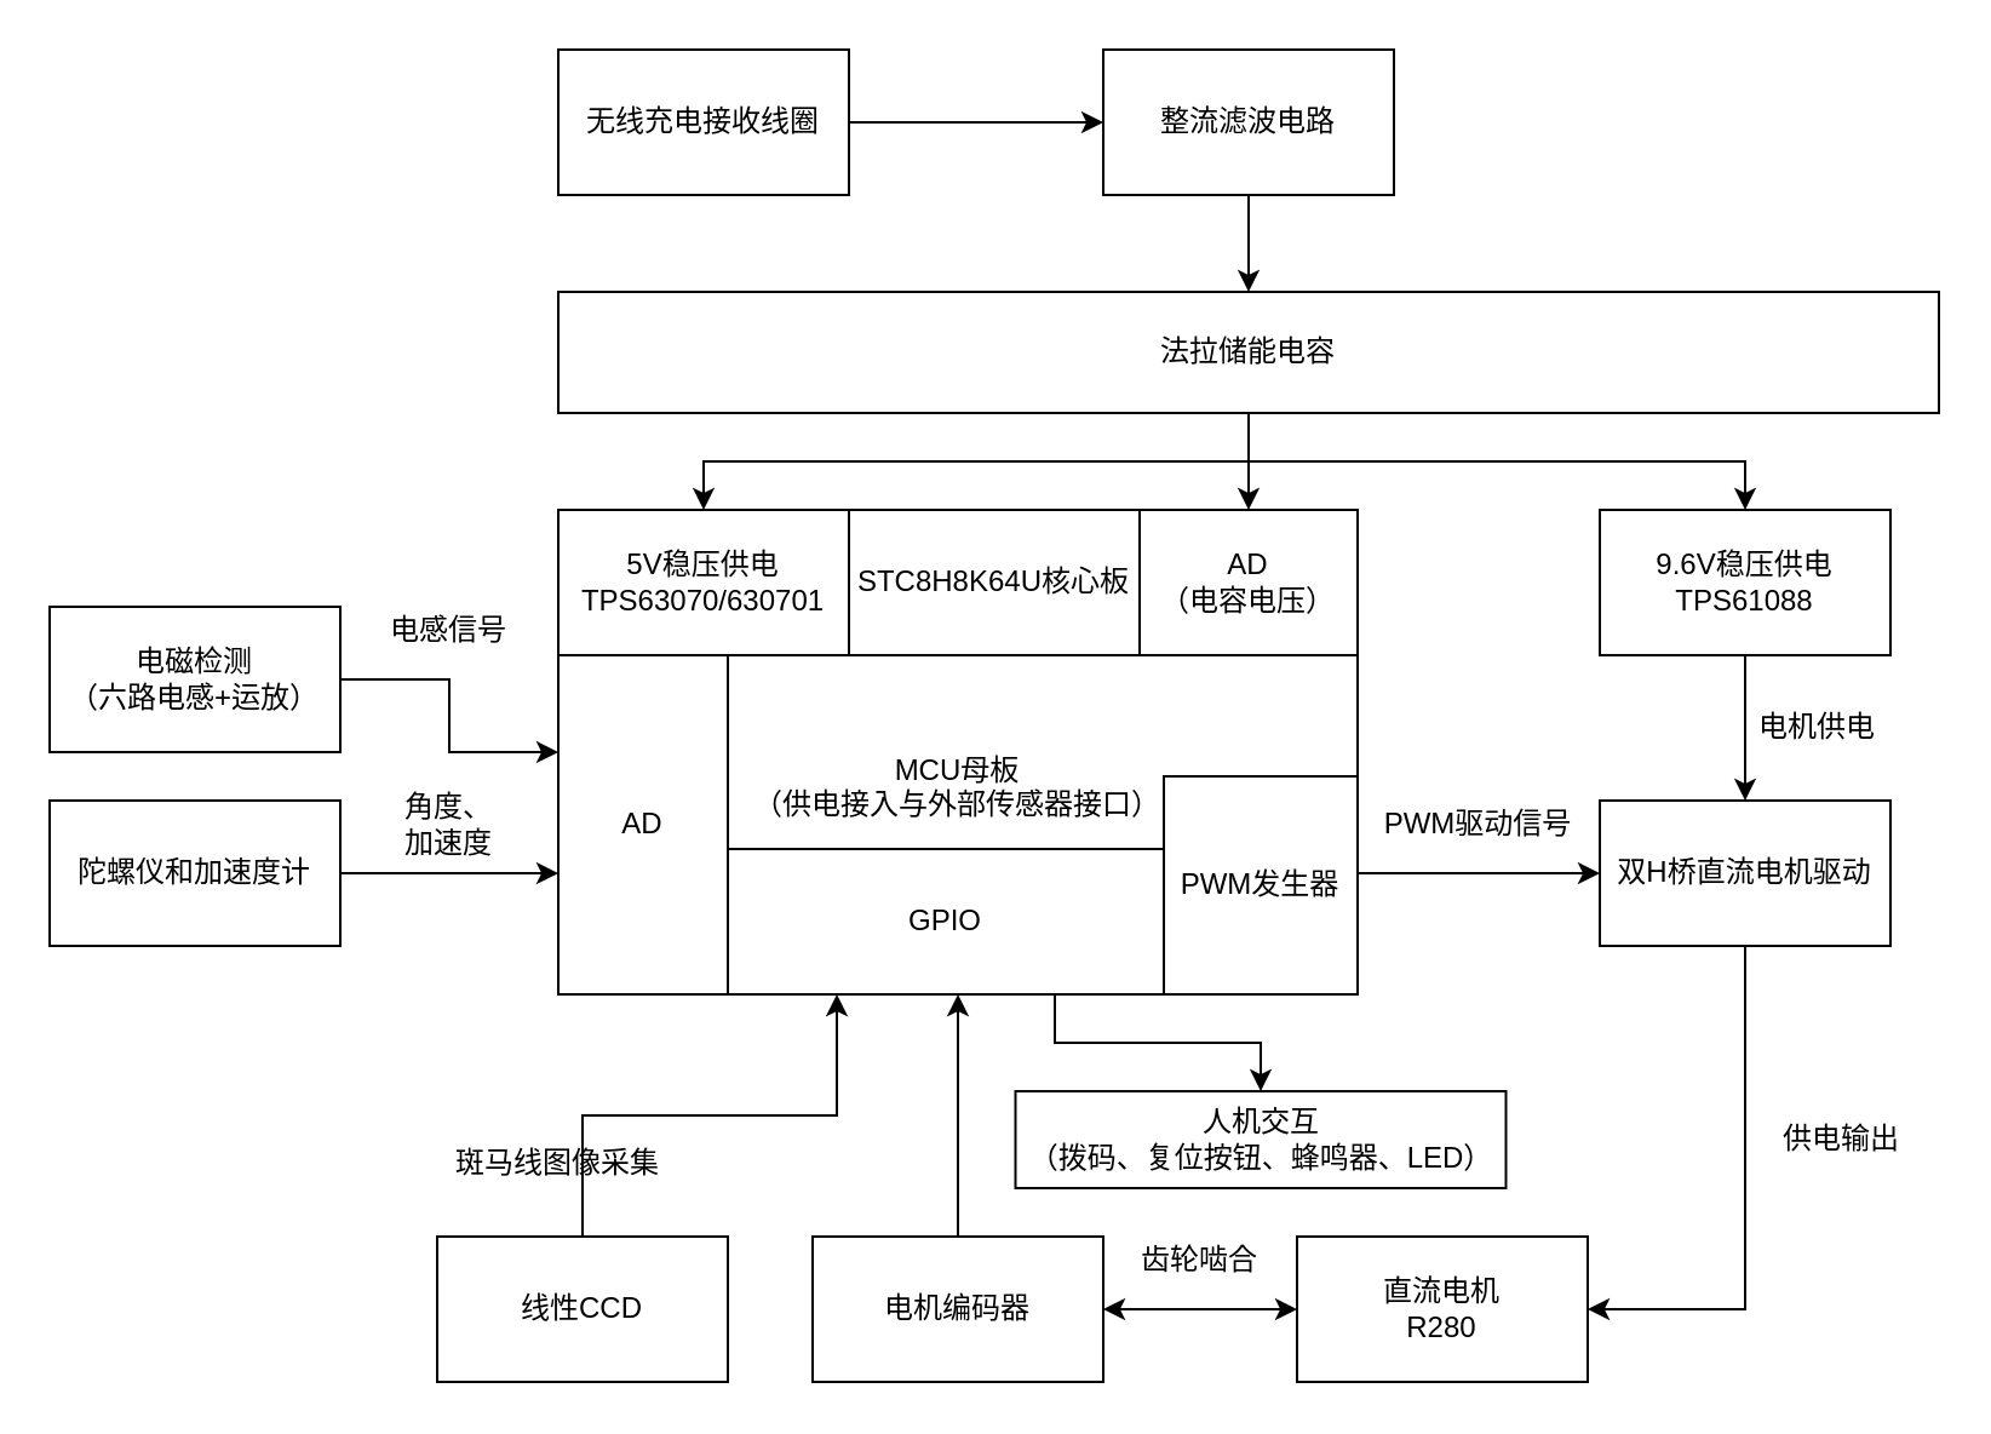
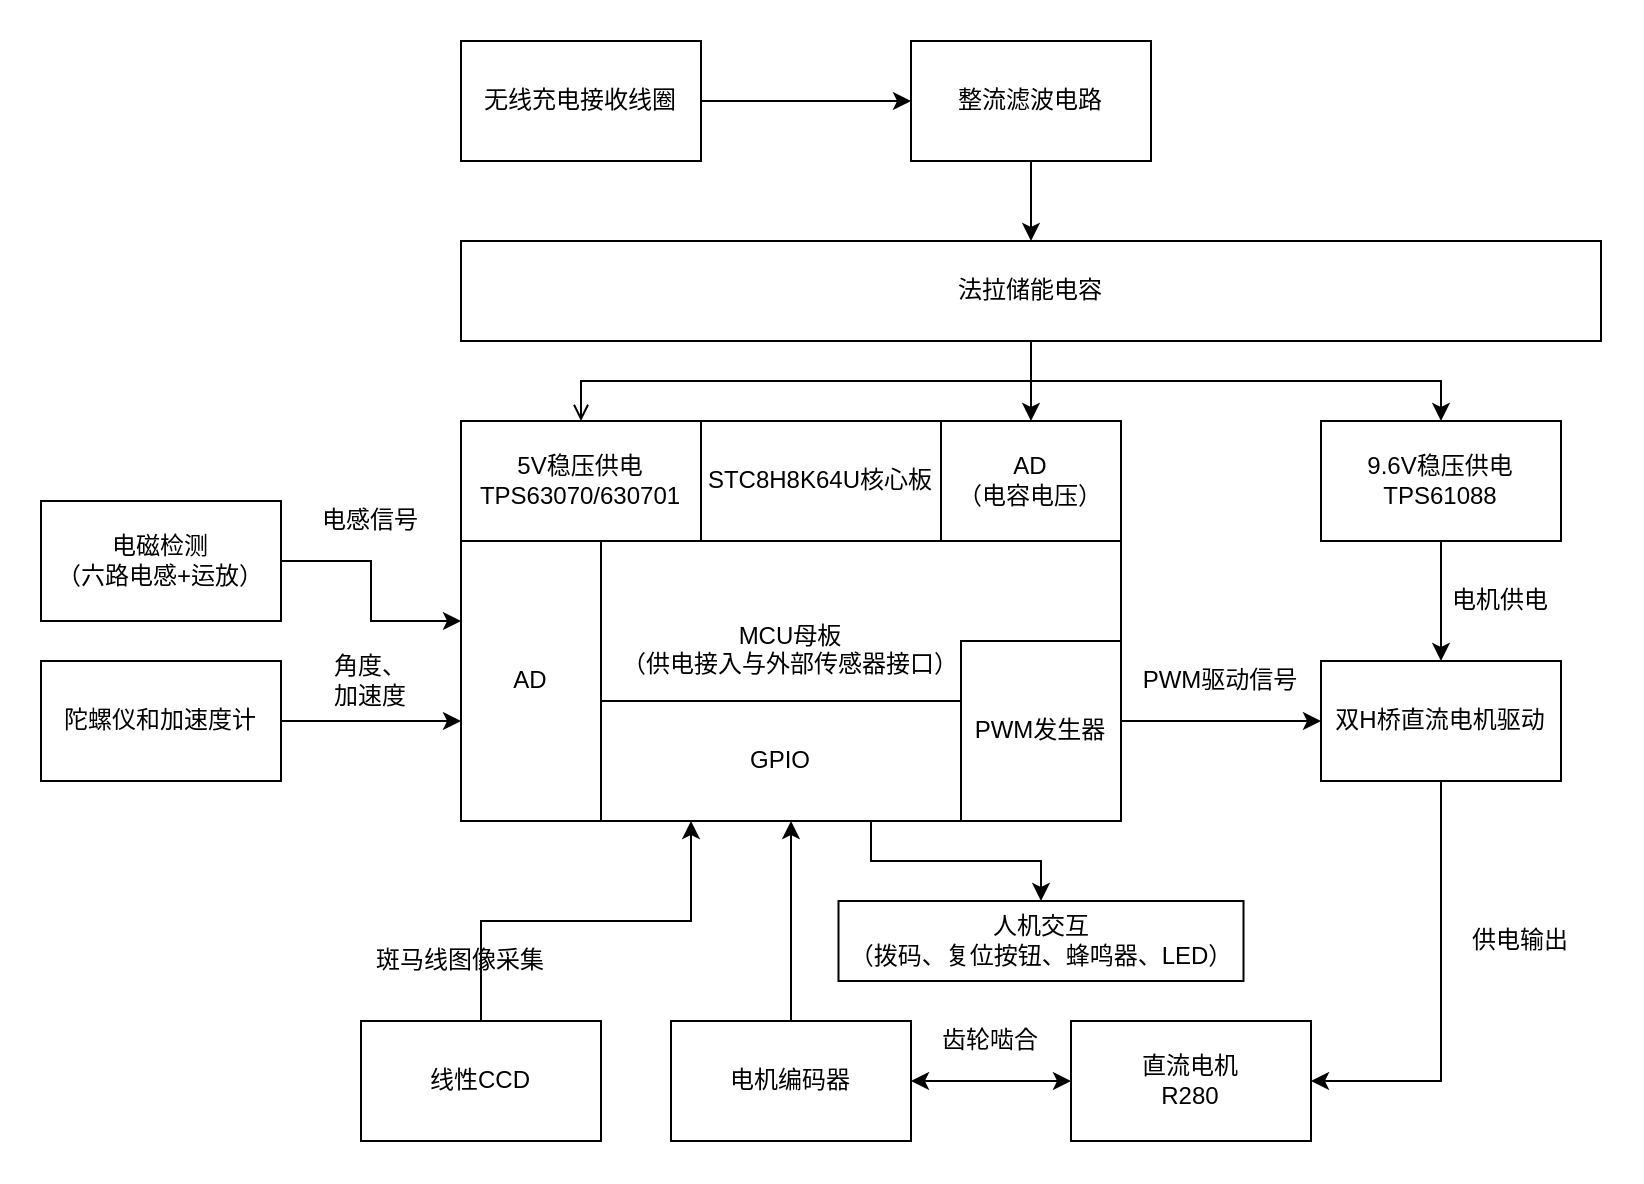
  <mxCell id="0" />
  <mxCell id="1" parent="0" />
  <mxCell id="2" style="edgeStyle=orthogonalEdgeStyle;rounded=0;orthogonalLoop=1;jettySize=auto;html=1;exitX=1;exitY=0.75;exitDx=0;exitDy=0;entryX=0;entryY=0.5;entryDx=0;entryDy=0;" parent="1" source="3" target="5" edge="1"><mxGeometry relative="1" as="geometry" /></mxCell>
  <mxCell id="3" value="&lt;br&gt;&lt;br&gt;MCU母板&lt;br&gt;（供电接入与外部传感器接口）" style="rounded=0;whiteSpace=wrap;html=1;" parent="1" vertex="1"><mxGeometry x="230" y="210" width="330" height="200" as="geometry" /></mxCell>
  <mxCell id="4" style="edgeStyle=orthogonalEdgeStyle;rounded=0;orthogonalLoop=1;jettySize=auto;html=1;entryX=1;entryY=0.5;entryDx=0;entryDy=0;" edge="1" parent="1" source="5" target="20"><mxGeometry relative="1" as="geometry"><mxPoint x="720" y="500" as="targetPoint" /><Array as="points"><mxPoint x="720" y="540" /></Array></mxGeometry></mxCell>
  <mxCell id="5" value="双H桥直流电机驱动" style="rounded=0;whiteSpace=wrap;html=1;" parent="1" vertex="1"><mxGeometry x="660" y="330" width="120" height="60" as="geometry" /></mxCell>
  <mxCell id="6" style="edgeStyle=orthogonalEdgeStyle;rounded=0;orthogonalLoop=1;jettySize=auto;html=1;exitX=1;exitY=0.5;exitDx=0;exitDy=0;entryX=0;entryY=0.5;entryDx=0;entryDy=0;" edge="1" parent="1" source="7" target="3"><mxGeometry relative="1" as="geometry" /></mxCell>
  <mxCell id="7" value="电磁检测&lt;br&gt;（六路电感+运放）" style="rounded=0;whiteSpace=wrap;html=1;" parent="1" vertex="1"><mxGeometry x="20" y="250" width="120" height="60" as="geometry" /></mxCell>
- <mxCell id="8" value="" style="edgeStyle=orthogonalEdgeStyle;rounded=0;orthogonalLoop=1;jettySize=auto;html=1;entryX=0.5;entryY=0;entryDx=0;entryDy=0;" parent="1" source="11" target="12" edge="1"><mxGeometry relative="1" as="geometry"><mxPoint x="455" y="250" as="targetPoint" /></mxGeometry></mxCell>
+ <mxCell id="8" value="" style="edgeStyle=orthogonalEdgeStyle;rounded=0;orthogonalLoop=1;jettySize=auto;html=1;entryX=0.5;entryY=0;entryDx=0;entryDy=0;endArrow=open;" parent="1" source="11" target="12" edge="1"><mxGeometry relative="1" as="geometry"><mxPoint x="455" y="250" as="targetPoint" /></mxGeometry></mxCell>
  <mxCell id="9" style="edgeStyle=orthogonalEdgeStyle;rounded=0;orthogonalLoop=1;jettySize=auto;html=1;exitX=0.5;exitY=1;exitDx=0;exitDy=0;entryX=0.5;entryY=0;entryDx=0;entryDy=0;" edge="1" parent="1" source="11" target="14"><mxGeometry relative="1" as="geometry" /></mxCell>
  <mxCell id="10" style="edgeStyle=orthogonalEdgeStyle;rounded=0;orthogonalLoop=1;jettySize=auto;html=1;exitX=0.5;exitY=1;exitDx=0;exitDy=0;entryX=0.5;entryY=0;entryDx=0;entryDy=0;" edge="1" parent="1" source="11" target="38"><mxGeometry relative="1" as="geometry" /></mxCell>
  <mxCell id="11" value="法拉储能电容" style="rounded=0;whiteSpace=wrap;html=1;" parent="1" vertex="1"><mxGeometry x="230" y="120" width="570" height="50" as="geometry" /></mxCell>
  <mxCell id="12" value="5V稳压供电&lt;br&gt;TPS63070/630701" style="rounded=0;whiteSpace=wrap;html=1;" parent="1" vertex="1"><mxGeometry x="230" y="210" width="120" height="60" as="geometry" /></mxCell>
  <mxCell id="13" value="" style="edgeStyle=orthogonalEdgeStyle;rounded=0;orthogonalLoop=1;jettySize=auto;html=1;" parent="1" source="14" target="5" edge="1"><mxGeometry relative="1" as="geometry" /></mxCell>
  <mxCell id="14" value="9.6V稳压供电&lt;br&gt;TPS61088" style="rounded=0;whiteSpace=wrap;html=1;" parent="1" vertex="1"><mxGeometry x="660" y="210" width="120" height="60" as="geometry" /></mxCell>
  <mxCell id="15" value="STC8H8K64U核心板" style="rounded=0;whiteSpace=wrap;html=1;" parent="1" vertex="1"><mxGeometry x="350" y="210" width="120" height="60" as="geometry" /></mxCell>
  <mxCell id="16" value="" style="edgeStyle=orthogonalEdgeStyle;rounded=0;orthogonalLoop=1;jettySize=auto;html=1;entryX=0;entryY=0.75;entryDx=0;entryDy=0;" edge="1" parent="1" source="17" target="3"><mxGeometry relative="1" as="geometry"><mxPoint x="220" y="360" as="targetPoint" /></mxGeometry></mxCell>
  <mxCell id="17" value="陀螺仪和加速度计" style="rounded=0;whiteSpace=wrap;html=1;" parent="1" vertex="1"><mxGeometry x="20" y="330" width="120" height="60" as="geometry" /></mxCell>
  <mxCell id="18" style="edgeStyle=orthogonalEdgeStyle;rounded=0;orthogonalLoop=1;jettySize=auto;html=1;exitX=0.5;exitY=0;exitDx=0;exitDy=0;entryX=0.5;entryY=1;entryDx=0;entryDy=0;" edge="1" parent="1" source="19" target="3"><mxGeometry relative="1" as="geometry"><mxPoint x="410" y="420" as="targetPoint" /></mxGeometry></mxCell>
  <mxCell id="19" value="电机编码器" style="rounded=0;whiteSpace=wrap;html=1;" parent="1" vertex="1"><mxGeometry x="335" y="510" width="120" height="60" as="geometry" /></mxCell>
  <mxCell id="20" value="直流电机&lt;br&gt;R280" style="rounded=0;whiteSpace=wrap;html=1;" vertex="1" parent="1"><mxGeometry x="535" y="510" width="120" height="60" as="geometry" /></mxCell>
  <mxCell id="21" style="edgeStyle=orthogonalEdgeStyle;rounded=0;orthogonalLoop=1;jettySize=auto;html=1;exitX=1;exitY=0.5;exitDx=0;exitDy=0;entryX=0;entryY=0.5;entryDx=0;entryDy=0;" parent="1" source="22" target="24" edge="1"><mxGeometry relative="1" as="geometry" /></mxCell>
  <mxCell id="22" value="无线充电接收线圈" style="rounded=0;whiteSpace=wrap;html=1;" parent="1" vertex="1"><mxGeometry x="230" y="20" width="120" height="60" as="geometry" /></mxCell>
  <mxCell id="23" value="" style="edgeStyle=orthogonalEdgeStyle;rounded=0;orthogonalLoop=1;jettySize=auto;html=1;" parent="1" source="24" target="11" edge="1"><mxGeometry relative="1" as="geometry" /></mxCell>
  <mxCell id="24" value="整流滤波电路" style="rounded=0;whiteSpace=wrap;html=1;" parent="1" vertex="1"><mxGeometry x="455" y="20" width="120" height="60" as="geometry" /></mxCell>
  <mxCell id="25" value="电机供电" style="text;html=1;strokeColor=none;fillColor=none;align=center;verticalAlign=middle;whiteSpace=wrap;rounded=0;" parent="1" vertex="1"><mxGeometry x="720" y="290" width="60" height="20" as="geometry" /></mxCell>
  <mxCell id="26" value="PWM驱动信号" style="text;html=1;strokeColor=none;fillColor=none;align=center;verticalAlign=middle;whiteSpace=wrap;rounded=0;" parent="1" vertex="1"><mxGeometry x="570" y="330" width="80" height="20" as="geometry" /></mxCell>
  <mxCell id="27" style="edgeStyle=orthogonalEdgeStyle;rounded=0;orthogonalLoop=1;jettySize=auto;html=1;exitX=0.5;exitY=1;exitDx=0;exitDy=0;" parent="1" source="26" target="26" edge="1"><mxGeometry relative="1" as="geometry" /></mxCell>
  <mxCell id="28" value="" style="endArrow=classic;startArrow=classic;html=1;entryX=0;entryY=0.5;entryDx=0;entryDy=0;exitX=1;exitY=0.5;exitDx=0;exitDy=0;" edge="1" parent="1" source="19" target="20"><mxGeometry width="50" height="50" relative="1" as="geometry"><mxPoint x="470" y="550" as="sourcePoint" /><mxPoint x="520" y="500" as="targetPoint" /></mxGeometry></mxCell>
  <mxCell id="29" value="齿轮啮合" style="text;html=1;strokeColor=none;fillColor=none;align=center;verticalAlign=middle;whiteSpace=wrap;rounded=0;" vertex="1" parent="1"><mxGeometry x="470" y="510" width="50" height="20" as="geometry" /></mxCell>
  <mxCell id="30" value="供电输出" style="text;html=1;strokeColor=none;fillColor=none;align=center;verticalAlign=middle;whiteSpace=wrap;rounded=0;" vertex="1" parent="1"><mxGeometry x="730" y="460" width="60" height="20" as="geometry" /></mxCell>
  <mxCell id="31" value="电感信号" style="text;html=1;strokeColor=none;fillColor=none;align=center;verticalAlign=middle;whiteSpace=wrap;rounded=0;" vertex="1" parent="1"><mxGeometry x="160" y="250" width="50" height="20" as="geometry" /></mxCell>
  <mxCell id="32" value="角度、加速度" style="text;html=1;strokeColor=none;fillColor=none;align=center;verticalAlign=middle;whiteSpace=wrap;rounded=0;" vertex="1" parent="1"><mxGeometry x="165" y="330" width="40" height="20" as="geometry" /></mxCell>
  <mxCell id="33" value="AD" style="rounded=0;whiteSpace=wrap;html=1;" vertex="1" parent="1"><mxGeometry x="230" y="270" width="70" height="140" as="geometry" /></mxCell>
  <mxCell id="34" style="edgeStyle=orthogonalEdgeStyle;rounded=0;orthogonalLoop=1;jettySize=auto;html=1;exitX=0.75;exitY=1;exitDx=0;exitDy=0;entryX=0.5;entryY=0;entryDx=0;entryDy=0;" edge="1" parent="1" source="35" target="37"><mxGeometry relative="1" as="geometry"><Array as="points"><mxPoint x="435" y="430" /><mxPoint x="520" y="430" /></Array></mxGeometry></mxCell>
  <mxCell id="35" value="GPIO" style="rounded=0;whiteSpace=wrap;html=1;" vertex="1" parent="1"><mxGeometry x="300" y="350" width="180" height="60" as="geometry" /></mxCell>
  <mxCell id="36" value="PWM发生器" style="rounded=0;whiteSpace=wrap;html=1;" vertex="1" parent="1"><mxGeometry x="480" y="320" width="80" height="90" as="geometry" /></mxCell>
  <mxCell id="37" value="人机交互&lt;br&gt;（拨码、复位按钮、蜂鸣器、LED）" style="rounded=0;whiteSpace=wrap;html=1;" vertex="1" parent="1"><mxGeometry x="418.75" y="450" width="202.5" height="40" as="geometry" /></mxCell>
  <mxCell id="38" value="AD&lt;br&gt;（电容电压）" style="rounded=0;whiteSpace=wrap;html=1;" vertex="1" parent="1"><mxGeometry x="470" y="210" width="90" height="60" as="geometry" /></mxCell>
  <mxCell id="39" style="edgeStyle=orthogonalEdgeStyle;rounded=0;orthogonalLoop=1;jettySize=auto;html=1;exitX=0.5;exitY=0;exitDx=0;exitDy=0;entryX=0.25;entryY=1;entryDx=0;entryDy=0;" edge="1" parent="1" source="40" target="35"><mxGeometry relative="1" as="geometry" /></mxCell>
  <mxCell id="40" value="线性CCD" style="rounded=0;whiteSpace=wrap;html=1;" vertex="1" parent="1"><mxGeometry x="180" y="510" width="120" height="60" as="geometry" /></mxCell>
  <mxCell id="41" value="斑马线图像采集" style="text;html=1;strokeColor=none;fillColor=none;align=center;verticalAlign=middle;whiteSpace=wrap;rounded=0;" vertex="1" parent="1"><mxGeometry x="185" y="470" width="90" height="20" as="geometry" /></mxCell>
